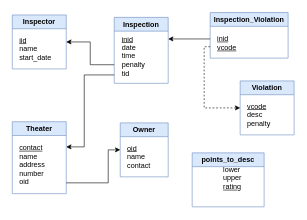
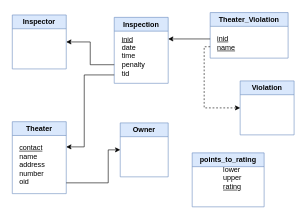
  <mxCell id="0" />
  <mxCell id="1" parent="0" />
  <mxCell id="2" value="Inspector" style="swimlane;whiteSpace=wrap;html=1;fillColor=#dae8fc;strokeColor=#6c8ebf;" vertex="1" parent="1"><mxGeometry x="20" y="24" width="90" height="90" as="geometry" /></mxCell>
- <mxCell id="3" value="&lt;u&gt;iid&lt;/u&gt;&lt;div&gt;name&lt;/div&gt;&lt;div&gt;start_date&lt;/div&gt;" style="text;html=1;align=left;verticalAlign=middle;resizable=0;points=[];autosize=1;strokeColor=none;fillColor=none;" vertex="1" parent="2"><mxGeometry x="10" y="27" width="80" height="60" as="geometry" /></mxCell>
  <mxCell id="4" value="Theater" style="swimlane;whiteSpace=wrap;html=1;fillColor=#dae8fc;strokeColor=#6c8ebf;" vertex="1" parent="1"><mxGeometry x="20" y="202" width="90" height="120" as="geometry" /></mxCell>
  <mxCell id="5" value="&lt;u&gt;contact&lt;/u&gt;&lt;div&gt;name&lt;/div&gt;&lt;div&gt;address&lt;/div&gt;&lt;div&gt;number&lt;/div&gt;&lt;div&gt;oid&lt;/div&gt;" style="text;html=1;align=left;verticalAlign=middle;resizable=0;points=[];autosize=1;strokeColor=none;fillColor=none;" vertex="1" parent="4"><mxGeometry x="10" y="27" width="70" height="90" as="geometry" /></mxCell>
  <mxCell id="6" value="Owner" style="swimlane;whiteSpace=wrap;html=1;fillColor=#dae8fc;strokeColor=#6c8ebf;" vertex="1" parent="1"><mxGeometry x="200" y="204" width="80" height="90" as="geometry" /></mxCell>
- <mxCell id="7" value="&lt;u&gt;oid&lt;/u&gt;&lt;div&gt;name&lt;/div&gt;&lt;div&gt;contact&lt;/div&gt;" style="text;html=1;align=left;verticalAlign=middle;resizable=0;points=[];autosize=1;strokeColor=none;fillColor=none;" vertex="1" parent="6"><mxGeometry x="10" y="27" width="60" height="60" as="geometry" /></mxCell>
  <mxCell id="8" value="Inspection" style="swimlane;whiteSpace=wrap;html=1;fillColor=#dae8fc;strokeColor=#6c8ebf;" vertex="1" parent="1"><mxGeometry x="190" y="28" width="90" height="110" as="geometry" /></mxCell>
  <mxCell id="9" value="&lt;u&gt;inid&lt;/u&gt;&lt;div&gt;date&lt;/div&gt;&lt;div&gt;time&lt;/div&gt;&lt;div&gt;penalty&lt;/div&gt;&lt;div&gt;tid&lt;/div&gt;" style="text;html=1;align=left;verticalAlign=middle;resizable=0;points=[];autosize=1;strokeColor=none;fillColor=none;" vertex="1" parent="8"><mxGeometry x="11" y="20" width="50" height="90" as="geometry" /></mxCell>
  <mxCell id="10" value="Violation" style="swimlane;whiteSpace=wrap;html=1;fillColor=#dae8fc;strokeColor=#6c8ebf;" vertex="1" parent="1"><mxGeometry x="400" y="134" width="90" height="90" as="geometry" /></mxCell>
- <mxCell id="11" value="&lt;u&gt;vcode&lt;/u&gt;&lt;div&gt;desc&lt;/div&gt;&lt;div&gt;penalty&lt;/div&gt;" style="text;html=1;align=left;verticalAlign=middle;resizable=0;points=[];autosize=1;strokeColor=none;fillColor=none;" vertex="1" parent="10"><mxGeometry x="10" y="27" width="60" height="60" as="geometry" /></mxCell>
  <mxCell id="12" value="" style="endArrow=classic;html=1;rounded=0;entryX=1;entryY=0.5;entryDx=0;entryDy=0;" edge="1" parent="1" target="2"><mxGeometry width="50" height="50" relative="1" as="geometry"><mxPoint x="190" y="107" as="sourcePoint" /><mxPoint x="113" y="107" as="targetPoint" /><Array as="points"><mxPoint x="150" y="107" /><mxPoint x="150" y="69" /></Array></mxGeometry></mxCell>
  <mxCell id="13" value="" style="endArrow=classic;html=1;rounded=0;" edge="1" parent="1"><mxGeometry width="50" height="50" relative="1" as="geometry"><mxPoint x="190" y="124" as="sourcePoint" /><mxPoint x="110" y="244" as="targetPoint" /><Array as="points"><mxPoint x="140" y="124" /><mxPoint x="140" y="244" /></Array></mxGeometry></mxCell>
  <mxCell id="14" value="" style="endArrow=classic;html=1;rounded=0;entryX=0;entryY=0.5;entryDx=0;entryDy=0;" edge="1" parent="1" target="6"><mxGeometry width="50" height="50" relative="1" as="geometry"><mxPoint x="110" y="304" as="sourcePoint" /><mxPoint x="270" y="144" as="targetPoint" /><Array as="points"><mxPoint x="180" y="304" /><mxPoint x="180" y="249" /></Array></mxGeometry></mxCell>
- <mxCell id="15" value="Inspection_Violation" style="swimlane;whiteSpace=wrap;html=1;fillColor=#dae8fc;strokeColor=#6c8ebf;" vertex="1" parent="1"><mxGeometry x="350" y="20" width="130" height="76" as="geometry" /></mxCell>
- <mxCell id="16" value="&lt;u&gt;inid&lt;/u&gt;&lt;div&gt;&lt;u&gt;vcode&lt;/u&gt;&lt;/div&gt;" style="text;html=1;align=left;verticalAlign=middle;resizable=0;points=[];autosize=1;strokeColor=none;fillColor=none;" vertex="1" parent="15"><mxGeometry x="10" y="31" width="60" height="40" as="geometry" /></mxCell>
+ <mxCell id="15" value="Theater_Violation" style="swimlane;whiteSpace=wrap;html=1;fillColor=#dae8fc;strokeColor=#6c8ebf;" vertex="1" parent="1"><mxGeometry x="350" y="20" width="130" height="76" as="geometry" /></mxCell>
+ <mxCell id="16" value="&lt;u&gt;inid&lt;/u&gt;&lt;div&gt;&lt;u&gt;name&lt;/u&gt;&lt;/div&gt;" style="text;html=1;align=left;verticalAlign=middle;resizable=0;points=[];autosize=1;strokeColor=none;fillColor=none;" vertex="1" parent="15"><mxGeometry x="10" y="31" width="60" height="40" as="geometry" /></mxCell>
  <mxCell id="17" value="" style="endArrow=classic;html=1;rounded=0;" edge="1" parent="1"><mxGeometry width="50" height="50" relative="1" as="geometry"><mxPoint x="350" y="64" as="sourcePoint" /><mxPoint x="280" y="64" as="targetPoint" /></mxGeometry></mxCell>
  <mxCell id="18" value="" style="endArrow=classic;html=1;rounded=0;exitX=0;exitY=0.75;exitDx=0;exitDy=0;entryX=0;entryY=0.5;entryDx=0;entryDy=0;dashed=1;" edge="1" parent="1" source="15" target="10"><mxGeometry width="50" height="50" relative="1" as="geometry"><mxPoint x="220" y="184" as="sourcePoint" /><mxPoint x="270" y="134" as="targetPoint" /><Array as="points"><mxPoint x="340" y="77" /><mxPoint x="340" y="179" /></Array></mxGeometry></mxCell>
- <mxCell id="19" value="points_to_desc" style="swimlane;whiteSpace=wrap;html=1;fillColor=#dae8fc;strokeColor=#6c8ebf;" vertex="1" parent="1"><mxGeometry x="320" y="254" width="120" height="90" as="geometry" /></mxCell>
+ <mxCell id="19" value="points_to_rating" style="swimlane;whiteSpace=wrap;html=1;fillColor=#dae8fc;strokeColor=#6c8ebf;" vertex="1" parent="1"><mxGeometry x="320" y="254" width="120" height="90" as="geometry" /></mxCell>
  <mxCell id="20" value="lower&lt;div&gt;upper&lt;/div&gt;&lt;div&gt;&lt;u&gt;rating&lt;/u&gt;&lt;/div&gt;" style="text;html=1;align=left;verticalAlign=middle;resizable=0;points=[];autosize=1;strokeColor=none;fillColor=none;" vertex="1" parent="19"><mxGeometry x="50" y="12" width="50" height="60" as="geometry" /></mxCell>
